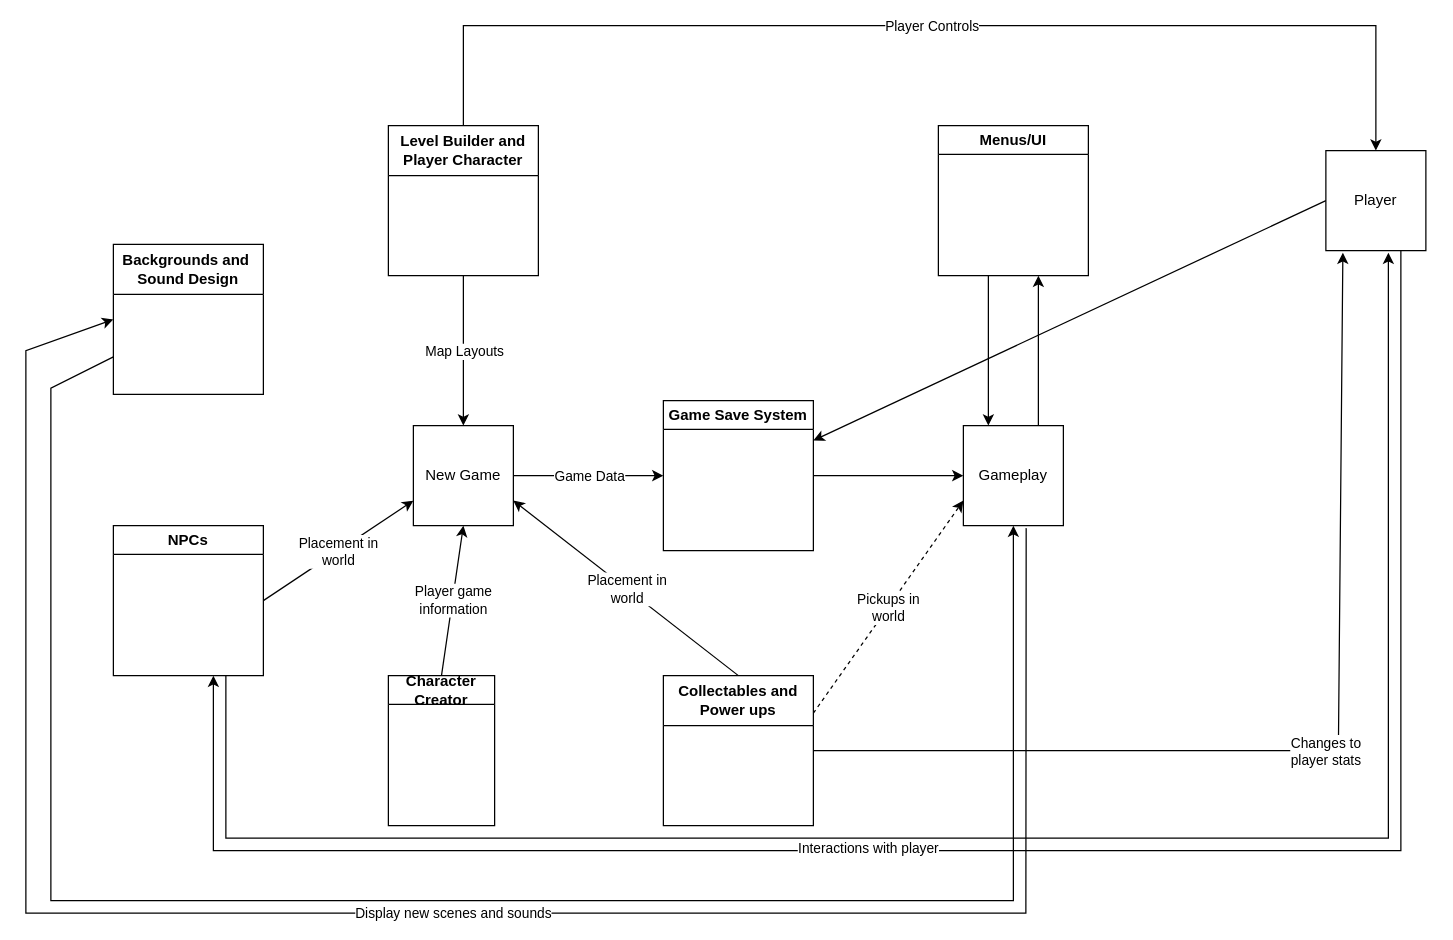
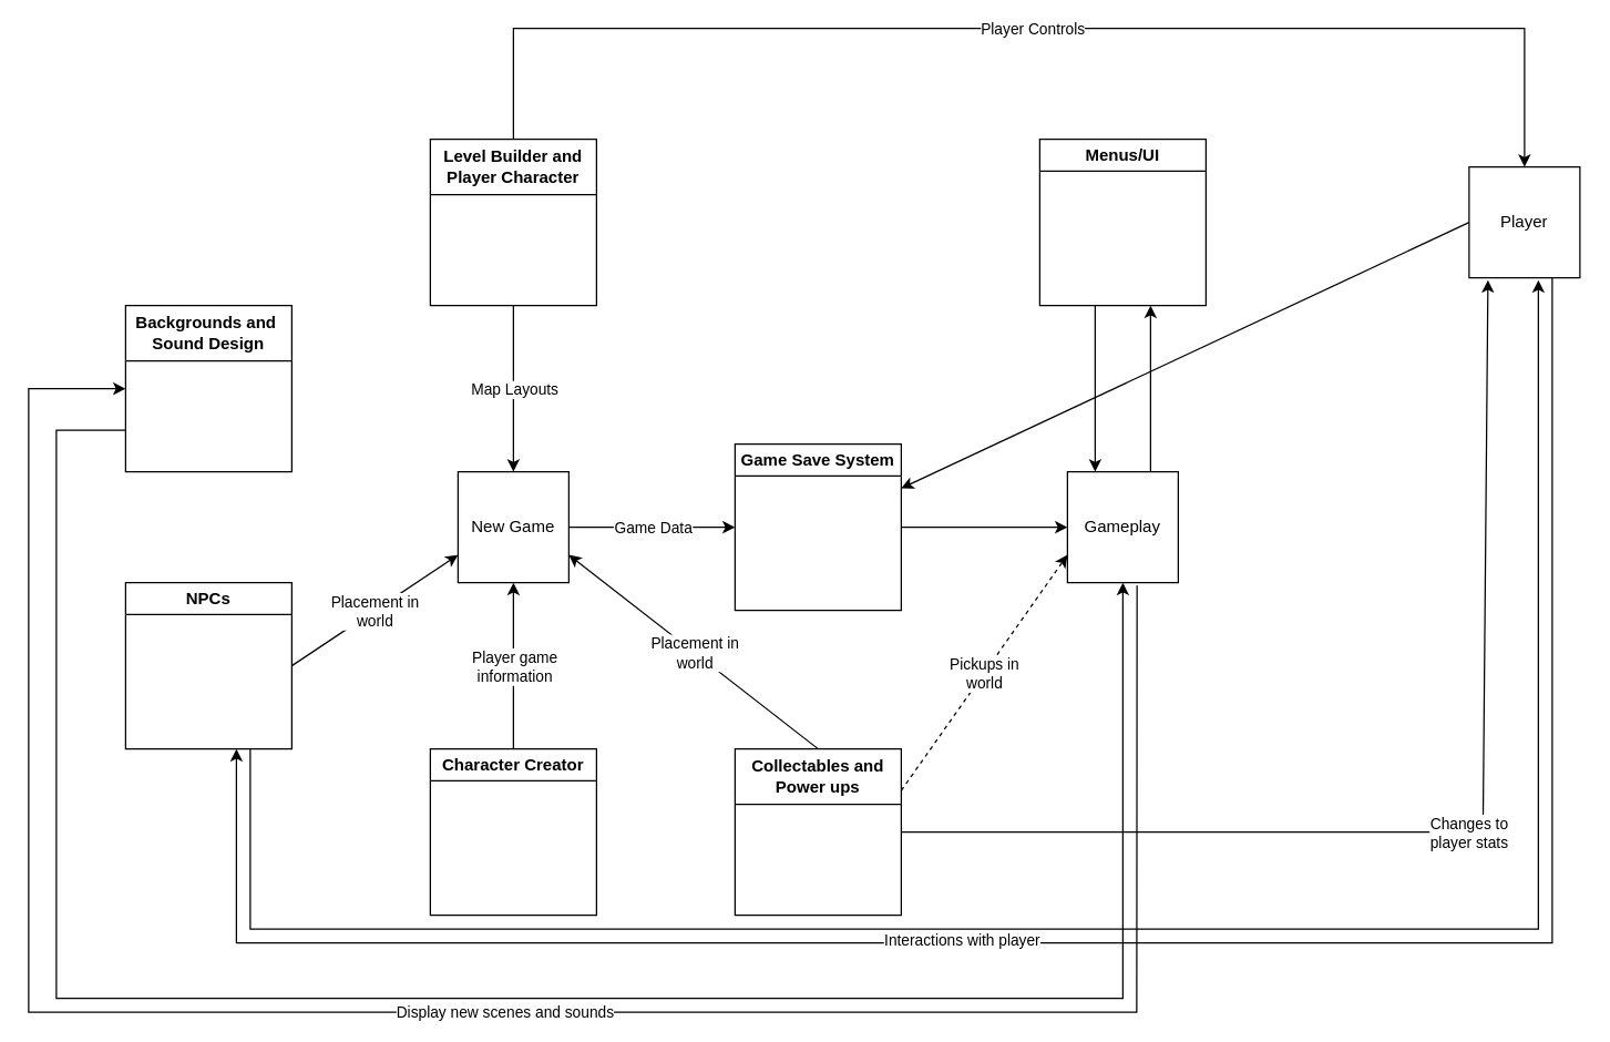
  <mxCell id="0" />
  <mxCell id="1" parent="0" />
  <mxCell id="2" value="Level Builder and Player Character" style="swimlane;whiteSpace=wrap;html=1;startSize=40;" vertex="1" parent="1"><mxGeometry x="310" y="100" width="120" height="120" as="geometry" /></mxCell>
  <mxCell id="3" value="New Game" style="whiteSpace=wrap;html=1;aspect=fixed;" vertex="1" parent="1"><mxGeometry x="330" y="340" width="80" height="80" as="geometry" /></mxCell>
- <mxCell id="4" value="&lt;div&gt;Backgrounds and&amp;nbsp;&lt;/div&gt;&lt;div&gt;Sound Design&lt;br&gt;&lt;/div&gt;" style="swimlane;whiteSpace=wrap;html=1;startSize=40;" vertex="1" parent="1"><mxGeometry x="90" y="195" width="120" height="120" as="geometry" /></mxCell>
+ <mxCell id="4" value="&lt;div&gt;Backgrounds and&amp;nbsp;&lt;/div&gt;&lt;div&gt;Sound Design&lt;br&gt;&lt;/div&gt;" style="swimlane;whiteSpace=wrap;html=1;startSize=40;" vertex="1" parent="1"><mxGeometry x="90" y="220" width="120" height="120" as="geometry" /></mxCell>
  <mxCell id="5" value="NPCs" style="swimlane;whiteSpace=wrap;html=1;" vertex="1" parent="1"><mxGeometry x="90" y="420" width="120" height="120" as="geometry" /></mxCell>
- <mxCell id="6" value="Character Creator" style="swimlane;whiteSpace=wrap;html=1;" vertex="1" parent="1"><mxGeometry x="310" y="540" width="85" height="120" as="geometry" /></mxCell>
+ <mxCell id="6" value="Character Creator" style="swimlane;whiteSpace=wrap;html=1;" vertex="1" parent="1"><mxGeometry x="310" y="540" width="120" height="120" as="geometry" /></mxCell>
  <mxCell id="7" value="Game Save System" style="swimlane;whiteSpace=wrap;html=1;" vertex="1" parent="1"><mxGeometry x="530" y="320" width="120" height="120" as="geometry" /></mxCell>
  <mxCell id="8" value="Gameplay" style="whiteSpace=wrap;html=1;aspect=fixed;" vertex="1" parent="1"><mxGeometry x="770" y="340" width="80" height="80" as="geometry" /></mxCell>
  <mxCell id="9" value="Menus/UI" style="swimlane;whiteSpace=wrap;html=1;" vertex="1" parent="1"><mxGeometry x="750" y="100" width="120" height="120" as="geometry" /></mxCell>
  <mxCell id="10" value="" style="endArrow=classic;html=1;rounded=0;exitX=1;exitY=0.5;exitDx=0;exitDy=0;entryX=0;entryY=0.5;entryDx=0;entryDy=0;" edge="1" parent="1" source="7" target="8"><mxGeometry width="50" height="50" relative="1" as="geometry"><mxPoint x="500" y="370" as="sourcePoint" /><mxPoint x="550" y="320" as="targetPoint" /></mxGeometry></mxCell>
  <mxCell id="11" value="" style="endArrow=classic;html=1;rounded=0;exitX=0.5;exitY=1;exitDx=0;exitDy=0;entryX=0.5;entryY=0;entryDx=0;entryDy=0;" edge="1" parent="1"><mxGeometry width="50" height="50" relative="1" as="geometry"><mxPoint x="790" y="220" as="sourcePoint" /><mxPoint x="790" y="340" as="targetPoint" /></mxGeometry></mxCell>
  <mxCell id="12" value="Player" style="whiteSpace=wrap;html=1;aspect=fixed;" vertex="1" parent="1"><mxGeometry x="1060" y="120" width="80" height="80" as="geometry" /></mxCell>
  <mxCell id="13" value="" style="endArrow=classic;html=1;rounded=0;exitX=0;exitY=0.5;exitDx=0;exitDy=0;" edge="1" parent="1" source="12" target="7"><mxGeometry width="50" height="50" relative="1" as="geometry"><mxPoint x="710" y="440" as="sourcePoint" /><mxPoint x="760" y="390" as="targetPoint" /></mxGeometry></mxCell>
  <mxCell id="14" value="" style="endArrow=classic;html=1;rounded=0;exitX=0.5;exitY=0;exitDx=0;exitDy=0;entryX=0.5;entryY=0;entryDx=0;entryDy=0;" edge="1" parent="1" source="2" target="12"><mxGeometry relative="1" as="geometry"><mxPoint x="760" y="330" as="sourcePoint" /><mxPoint x="860" y="330" as="targetPoint" /><Array as="points"><mxPoint x="370" y="20" /><mxPoint x="1100" y="20" /></Array></mxGeometry></mxCell>
  <mxCell id="15" value="Player Controls" style="edgeLabel;resizable=0;html=1;;align=center;verticalAlign=middle;" connectable="0" vertex="1" parent="14"><mxGeometry relative="1" as="geometry"><mxPoint x="-1" as="offset" /></mxGeometry></mxCell>
  <mxCell id="16" value="" style="endArrow=classic;html=1;rounded=0;exitX=0.5;exitY=1;exitDx=0;exitDy=0;entryX=0.5;entryY=0;entryDx=0;entryDy=0;" edge="1" parent="1" source="2" target="3"><mxGeometry relative="1" as="geometry"><mxPoint x="550" y="360" as="sourcePoint" /><mxPoint x="650" y="360" as="targetPoint" /></mxGeometry></mxCell>
  <mxCell id="17" value="Map Layouts" style="edgeLabel;resizable=0;html=1;;align=center;verticalAlign=middle;" connectable="0" vertex="1" parent="16"><mxGeometry relative="1" as="geometry" /></mxCell>
  <mxCell id="18" value="" style="endArrow=classic;html=1;rounded=0;exitX=0.5;exitY=0;exitDx=0;exitDy=0;entryX=0.5;entryY=1;entryDx=0;entryDy=0;" edge="1" parent="1" source="6" target="3"><mxGeometry relative="1" as="geometry"><mxPoint x="520" y="480" as="sourcePoint" /><mxPoint x="620" y="480" as="targetPoint" /></mxGeometry></mxCell>
  <mxCell id="19" value="&lt;div&gt;Player game&lt;/div&gt;&lt;div&gt;information&lt;br&gt;&lt;/div&gt;" style="edgeLabel;resizable=0;html=1;;align=center;verticalAlign=middle;" connectable="0" vertex="1" parent="18"><mxGeometry relative="1" as="geometry" /></mxCell>
  <mxCell id="20" value="" style="endArrow=classic;html=1;rounded=0;exitX=1;exitY=0.5;exitDx=0;exitDy=0;entryX=0;entryY=0.75;entryDx=0;entryDy=0;" edge="1" parent="1" source="5" target="3"><mxGeometry relative="1" as="geometry"><mxPoint x="400" y="470" as="sourcePoint" /><mxPoint x="500" y="470" as="targetPoint" /></mxGeometry></mxCell>
  <mxCell id="21" value="&lt;div&gt;Placement in&lt;/div&gt;&lt;div&gt;world&lt;br&gt;&lt;/div&gt;" style="edgeLabel;resizable=0;html=1;;align=center;verticalAlign=middle;" connectable="0" vertex="1" parent="20"><mxGeometry relative="1" as="geometry" /></mxCell>
  <mxCell id="22" value="" style="endArrow=classic;html=1;rounded=0;exitX=1;exitY=0.5;exitDx=0;exitDy=0;entryX=0;entryY=0.5;entryDx=0;entryDy=0;" edge="1" parent="1" source="3" target="7"><mxGeometry relative="1" as="geometry"><mxPoint x="650" y="330" as="sourcePoint" /><mxPoint x="750" y="330" as="targetPoint" /></mxGeometry></mxCell>
  <mxCell id="23" value="Game Data" style="edgeLabel;resizable=0;html=1;;align=center;verticalAlign=middle;" connectable="0" vertex="1" parent="22"><mxGeometry relative="1" as="geometry" /></mxCell>
  <mxCell id="24" value="" style="endArrow=classic;html=1;rounded=0;exitX=0.75;exitY=0;exitDx=0;exitDy=0;" edge="1" parent="1" source="8"><mxGeometry width="50" height="50" relative="1" as="geometry"><mxPoint x="830" y="400" as="sourcePoint" /><mxPoint x="830" y="220" as="targetPoint" /></mxGeometry></mxCell>
  <mxCell id="25" value="" style="endArrow=classic;html=1;rounded=0;exitX=0.75;exitY=1;exitDx=0;exitDy=0;entryX=0.625;entryY=1.021;entryDx=0;entryDy=0;entryPerimeter=0;" edge="1" parent="1" source="5" target="12"><mxGeometry width="50" height="50" relative="1" as="geometry"><mxPoint x="540" y="660" as="sourcePoint" /><mxPoint x="590" y="610" as="targetPoint" /><Array as="points"><mxPoint x="180" y="670" /><mxPoint x="1110" y="670" /></Array></mxGeometry></mxCell>
  <mxCell id="26" value="" style="endArrow=classic;html=1;rounded=0;exitX=0.75;exitY=1;exitDx=0;exitDy=0;" edge="1" parent="1" source="12"><mxGeometry width="50" height="50" relative="1" as="geometry"><mxPoint x="800" y="430" as="sourcePoint" /><mxPoint x="170" y="540" as="targetPoint" /><Array as="points"><mxPoint x="1120" y="680" /><mxPoint x="800" y="680" /><mxPoint x="170" y="680" /></Array></mxGeometry></mxCell>
  <mxCell id="27" value="Interactions with player" style="edgeLabel;html=1;align=center;verticalAlign=middle;resizable=0;points=[];" vertex="1" connectable="0" parent="26"><mxGeometry x="0.156" y="-3" relative="1" as="geometry"><mxPoint as="offset" /></mxGeometry></mxCell>
  <mxCell id="28" value="" style="endArrow=classic;html=1;rounded=0;exitX=0;exitY=0.75;exitDx=0;exitDy=0;entryX=0.5;entryY=1;entryDx=0;entryDy=0;" edge="1" parent="1" source="4" target="8"><mxGeometry width="50" height="50" relative="1" as="geometry"><mxPoint x="540" y="440" as="sourcePoint" /><mxPoint x="590" y="390" as="targetPoint" /><Array as="points"><mxPoint x="40" y="310" /><mxPoint x="40" y="720" /><mxPoint x="810" y="720" /></Array></mxGeometry></mxCell>
  <mxCell id="29" value="Collectables and Power ups" style="swimlane;whiteSpace=wrap;html=1;startSize=40;" vertex="1" parent="1"><mxGeometry x="530" y="540" width="120" height="120" as="geometry" /></mxCell>
  <mxCell id="30" value="" style="endArrow=classic;html=1;rounded=0;entryX=1;entryY=0.75;entryDx=0;entryDy=0;exitX=0.5;exitY=0;exitDx=0;exitDy=0;" edge="1" parent="1" source="29" target="3"><mxGeometry relative="1" as="geometry"><mxPoint x="480" y="540" as="sourcePoint" /><mxPoint x="580" y="540" as="targetPoint" /></mxGeometry></mxCell>
  <mxCell id="31" value="&lt;div&gt;Placement in&lt;/div&gt;&lt;div&gt;world&lt;br&gt;&lt;/div&gt;" style="edgeLabel;resizable=0;html=1;;align=center;verticalAlign=middle;" connectable="0" vertex="1" parent="30"><mxGeometry relative="1" as="geometry" /></mxCell>
  <mxCell id="32" value="" style="endArrow=classic;html=1;rounded=0;exitX=0.628;exitY=1.025;exitDx=0;exitDy=0;entryX=0;entryY=0.5;entryDx=0;entryDy=0;exitPerimeter=0;" edge="1" parent="1" source="8" target="4"><mxGeometry width="50" height="50" relative="1" as="geometry"><mxPoint x="470" y="540" as="sourcePoint" /><mxPoint x="520" y="490" as="targetPoint" /><Array as="points"><mxPoint x="820" y="730" /><mxPoint x="20" y="730" /><mxPoint x="20" y="280" /></Array></mxGeometry></mxCell>
  <mxCell id="33" value="Display new scenes and sounds" style="edgeLabel;html=1;align=center;verticalAlign=middle;resizable=0;points=[];" vertex="1" connectable="0" parent="32"><mxGeometry x="-0.062" y="-1" relative="1" as="geometry"><mxPoint x="-1" as="offset" /></mxGeometry></mxCell>
  <mxCell id="34" value="" style="endArrow=classic;html=1;rounded=0;exitX=1;exitY=0.5;exitDx=0;exitDy=0;entryX=0.17;entryY=1.021;entryDx=0;entryDy=0;entryPerimeter=0;" edge="1" parent="1" source="29" target="12"><mxGeometry relative="1" as="geometry"><mxPoint x="680" y="490" as="sourcePoint" /><mxPoint x="780" y="490" as="targetPoint" /><Array as="points"><mxPoint x="1070" y="600" /></Array></mxGeometry></mxCell>
  <mxCell id="35" value="&lt;div&gt;Changes to&lt;/div&gt;&lt;div&gt;player stats&lt;br&gt;&lt;/div&gt;" style="edgeLabel;resizable=0;html=1;;align=center;verticalAlign=middle;" connectable="0" vertex="1" parent="34"><mxGeometry relative="1" as="geometry" /></mxCell>
  <mxCell id="36" value="" style="endArrow=classic;html=1;rounded=0;exitX=1;exitY=0.25;exitDx=0;exitDy=0;entryX=0;entryY=0.75;entryDx=0;entryDy=0;dashed=1;" edge="1" parent="1" source="29" target="8"><mxGeometry relative="1" as="geometry"><mxPoint x="710" y="450" as="sourcePoint" /><mxPoint x="810" y="450" as="targetPoint" /></mxGeometry></mxCell>
  <mxCell id="37" value="&lt;div&gt;Pickups in&lt;/div&gt;&lt;div&gt;world&lt;br&gt;&lt;/div&gt;" style="edgeLabel;resizable=0;html=1;;align=center;verticalAlign=middle;" connectable="0" vertex="1" parent="36"><mxGeometry relative="1" as="geometry" /></mxCell>
